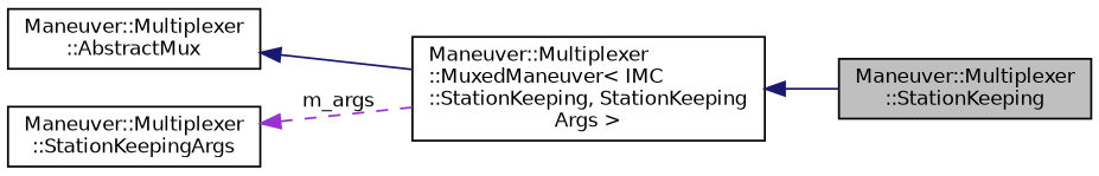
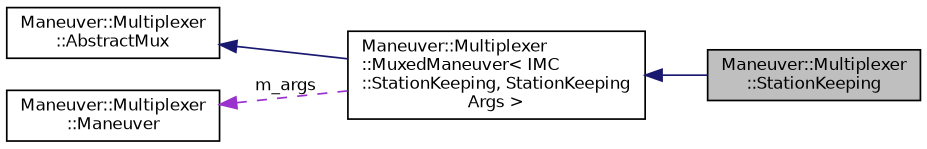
  digraph {
    rankdir=LR
    node [color=black fillcolor=white fontname=Helvetica fontsize=10 shape=record style=filled]
    edge [color=midnightblue dir=back fontname=Helvetica fontsize=10 labelfontname=Helvetica labelfontsize=10 style=solid]
    n1 [fillcolor=grey75 fontcolor=black height=0.2 label="Maneuver::Multiplexer\l::StationKeeping" width=0.4]
    n2 [height=0.2 label="Maneuver::Multiplexer\l::MuxedManeuver\< IMC\l::StationKeeping, StationKeeping\lArgs \>" width=0.4]
    n3 [height=0.2 label="Maneuver::Multiplexer\l::AbstractMux" width=0.4]
-   n4 [height=0.2 label="Maneuver::Multiplexer\l::StationKeepingArgs" width=0.4]
+   n4 [height=0.2 label="Maneuver::Multiplexer\l::Maneuver" width=0.4]
    n2 -> n1
    n3 -> n2
    n4 -> n2 [color=darkorchid3 label=" m_args" style=dashed]
  }
